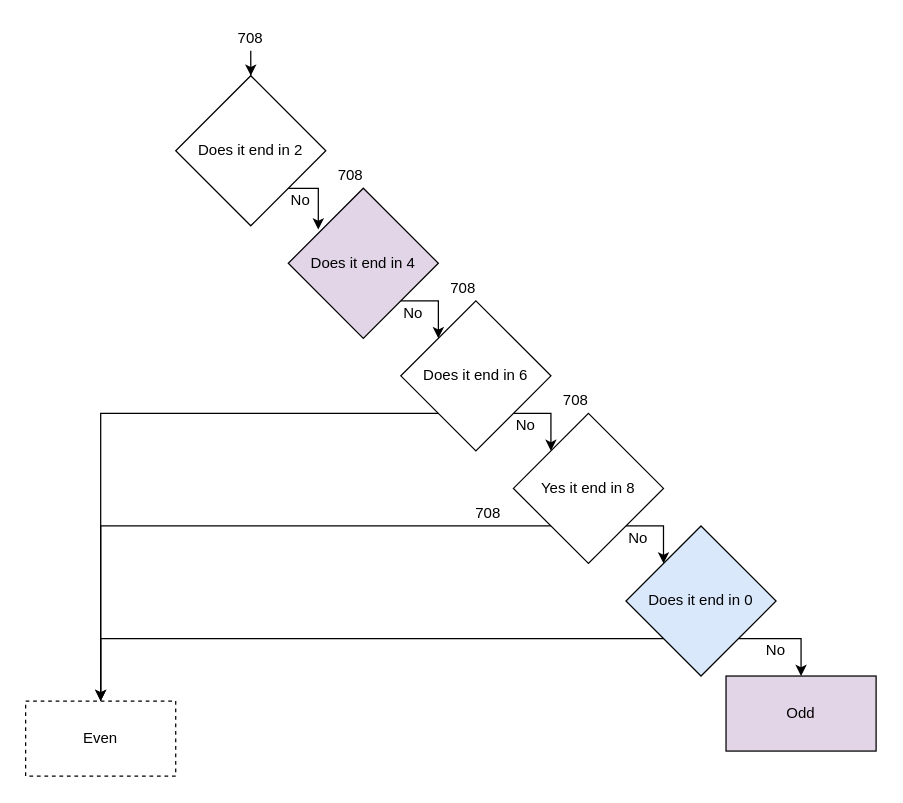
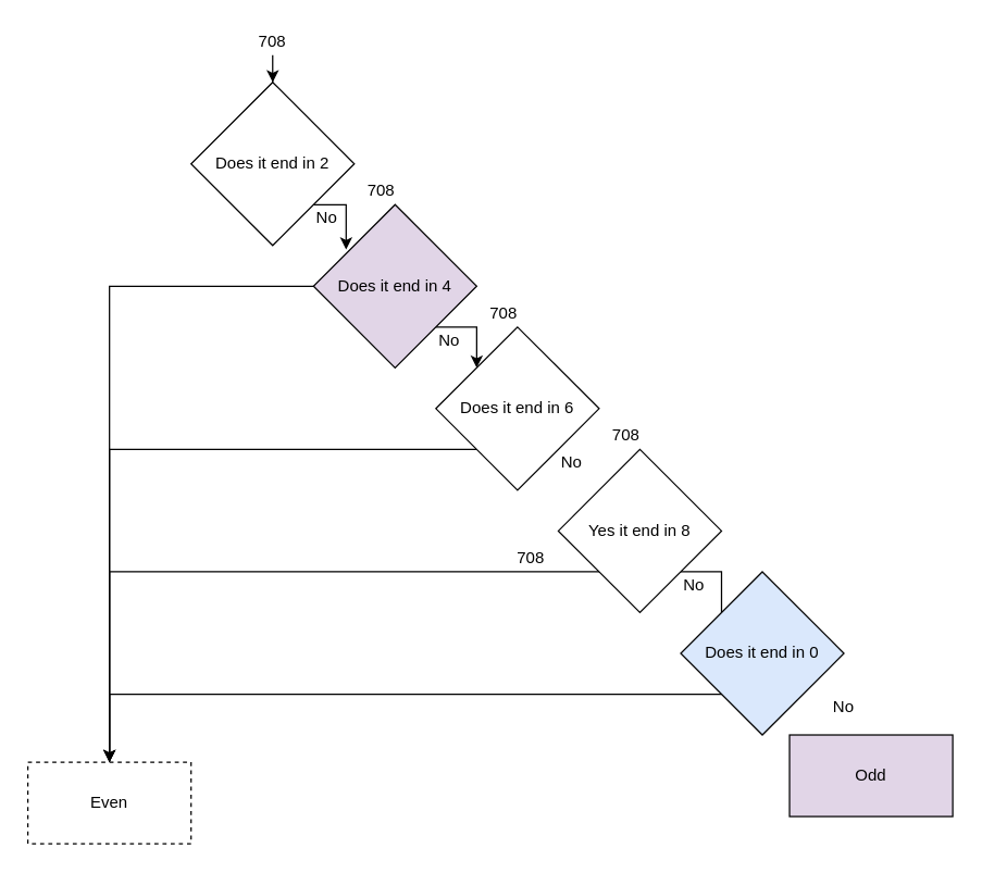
  <mxCell id="0" />
  <mxCell id="1" parent="0" />
  <mxCell id="2" style="edgeStyle=orthogonalEdgeStyle;rounded=0;orthogonalLoop=1;jettySize=auto;html=1;exitX=0.5;exitY=1;exitDx=0;exitDy=0;" parent="1" source="3" target="5" edge="1"><mxGeometry relative="1" as="geometry" /></mxCell>
  <mxCell id="3" value="708" style="text;html=1;strokeColor=none;fillColor=none;align=center;verticalAlign=middle;whiteSpace=wrap;rounded=0;" parent="1" vertex="1"><mxGeometry x="180" y="20" width="40" height="20" as="geometry" /></mxCell>
  <mxCell id="4" style="edgeStyle=orthogonalEdgeStyle;rounded=0;orthogonalLoop=1;jettySize=auto;html=1;exitX=1;exitY=1;exitDx=0;exitDy=0;entryX=0.2;entryY=0.275;entryDx=0;entryDy=0;entryPerimeter=0;" parent="1" source="5" target="10" edge="1"><mxGeometry relative="1" as="geometry"><Array as="points"><mxPoint x="254" y="150" /></Array></mxGeometry></mxCell>
  <mxCell id="5" value="Does it end in 2" style="rhombus;whiteSpace=wrap;html=1;" parent="1" vertex="1"><mxGeometry x="140" y="60" width="120" height="120" as="geometry" /></mxCell>
  <mxCell id="6" value="Even" style="rounded=0;whiteSpace=wrap;html=1;dashed=1;" parent="1" vertex="1"><mxGeometry x="20" y="560" width="120" height="60" as="geometry" /></mxCell>
  <mxCell id="7" value="Odd" style="rounded=0;whiteSpace=wrap;html=1;fillColor=#e1d5e7;" parent="1" vertex="1"><mxGeometry x="580" y="540" width="120" height="60" as="geometry" /></mxCell>
+ <mxCell id="8" style="edgeStyle=orthogonalEdgeStyle;rounded=0;orthogonalLoop=1;jettySize=auto;html=1;exitX=0;exitY=0.5;exitDx=0;exitDy=0;entryX=0.5;entryY=0;entryDx=0;entryDy=0;" parent="1" source="10" target="6" edge="1"><mxGeometry relative="1" as="geometry" /></mxCell>
  <mxCell id="9" style="edgeStyle=orthogonalEdgeStyle;rounded=0;orthogonalLoop=1;jettySize=auto;html=1;exitX=1;exitY=1;exitDx=0;exitDy=0;entryX=0;entryY=0;entryDx=0;entryDy=0;" parent="1" source="10" target="13" edge="1"><mxGeometry relative="1" as="geometry"><Array as="points"><mxPoint x="350" y="240" /></Array></mxGeometry></mxCell>
  <mxCell id="10" value="Does it end in 4" style="rhombus;whiteSpace=wrap;html=1;fillColor=#e1d5e7;" parent="1" vertex="1"><mxGeometry x="230" y="150" width="120" height="120" as="geometry" /></mxCell>
  <mxCell id="11" style="edgeStyle=orthogonalEdgeStyle;rounded=0;orthogonalLoop=1;jettySize=auto;html=1;exitX=0;exitY=1;exitDx=0;exitDy=0;entryX=0.5;entryY=0;entryDx=0;entryDy=0;" parent="1" source="13" target="6" edge="1"><mxGeometry relative="1" as="geometry" /></mxCell>
- <mxCell id="12" style="edgeStyle=orthogonalEdgeStyle;rounded=0;orthogonalLoop=1;jettySize=auto;html=1;exitX=1;exitY=1;exitDx=0;exitDy=0;entryX=0;entryY=0;entryDx=0;entryDy=0;" parent="1" source="13" target="16" edge="1"><mxGeometry relative="1" as="geometry"><Array as="points"><mxPoint x="440" y="330" /></Array></mxGeometry></mxCell>
  <mxCell id="13" value="Does it end in 6" style="rhombus;whiteSpace=wrap;html=1;" parent="1" vertex="1"><mxGeometry x="320" y="240" width="120" height="120" as="geometry" /></mxCell>
  <mxCell id="14" style="edgeStyle=orthogonalEdgeStyle;rounded=0;orthogonalLoop=1;jettySize=auto;html=1;exitX=0;exitY=1;exitDx=0;exitDy=0;entryX=0.5;entryY=0;entryDx=0;entryDy=0;" parent="1" source="16" target="6" edge="1"><mxGeometry relative="1" as="geometry" /></mxCell>
- <mxCell id="15" style="edgeStyle=orthogonalEdgeStyle;rounded=0;orthogonalLoop=1;jettySize=auto;html=1;exitX=1;exitY=1;exitDx=0;exitDy=0;entryX=0;entryY=0;entryDx=0;entryDy=0;" parent="1" source="16" target="19" edge="1"><mxGeometry relative="1" as="geometry"><Array as="points"><mxPoint x="530" y="420" /></Array></mxGeometry></mxCell>
+ <mxCell id="15" style="edgeStyle=orthogonalEdgeStyle;rounded=0;orthogonalLoop=1;jettySize=auto;html=1;exitX=1;exitY=1;exitDx=0;exitDy=0;entryX=0;entryY=0;entryDx=0;entryDy=0;endArrow=none;" parent="1" source="16" target="19" edge="1"><mxGeometry relative="1" as="geometry"><Array as="points"><mxPoint x="530" y="420" /></Array></mxGeometry></mxCell>
  <mxCell id="16" value="Yes it end in 8" style="rhombus;whiteSpace=wrap;html=1;" parent="1" vertex="1"><mxGeometry x="410" y="330" width="120" height="120" as="geometry" /></mxCell>
  <mxCell id="17" style="edgeStyle=orthogonalEdgeStyle;rounded=0;orthogonalLoop=1;jettySize=auto;html=1;exitX=0;exitY=1;exitDx=0;exitDy=0;entryX=0.5;entryY=0;entryDx=0;entryDy=0;endArrow=none;" parent="1" source="19" target="6" edge="1"><mxGeometry relative="1" as="geometry" /></mxCell>
- <mxCell id="18" style="edgeStyle=orthogonalEdgeStyle;rounded=0;orthogonalLoop=1;jettySize=auto;html=1;exitX=1;exitY=1;exitDx=0;exitDy=0;" parent="1" source="19" target="7" edge="1"><mxGeometry relative="1" as="geometry"><Array as="points"><mxPoint x="640" y="510" /></Array></mxGeometry></mxCell>
  <mxCell id="19" value="Does it end in 0" style="rhombus;whiteSpace=wrap;html=1;fillColor=#dae8fc;" parent="1" vertex="1"><mxGeometry x="500" y="420" width="120" height="120" as="geometry" /></mxCell>
  <mxCell id="20" value="&lt;div&gt;No&lt;/div&gt;" style="text;html=1;strokeColor=none;fillColor=none;align=center;verticalAlign=middle;whiteSpace=wrap;rounded=0;" parent="1" vertex="1"><mxGeometry x="220" y="150" width="40" height="20" as="geometry" /></mxCell>
  <mxCell id="21" value="&lt;div&gt;No&lt;/div&gt;" style="text;html=1;strokeColor=none;fillColor=none;align=center;verticalAlign=middle;whiteSpace=wrap;rounded=0;" parent="1" vertex="1"><mxGeometry x="310" y="240" width="40" height="20" as="geometry" /></mxCell>
  <mxCell id="22" value="&lt;div&gt;No&lt;/div&gt;" style="text;html=1;strokeColor=none;fillColor=none;align=center;verticalAlign=middle;whiteSpace=wrap;rounded=0;" parent="1" vertex="1"><mxGeometry x="400" y="330" width="40" height="20" as="geometry" /></mxCell>
  <mxCell id="23" value="&lt;div&gt;No&lt;/div&gt;" style="text;html=1;strokeColor=none;fillColor=none;align=center;verticalAlign=middle;whiteSpace=wrap;rounded=0;" parent="1" vertex="1"><mxGeometry x="490" y="420" width="40" height="20" as="geometry" /></mxCell>
  <mxCell id="24" value="&lt;div&gt;No&lt;/div&gt;" style="text;html=1;strokeColor=none;fillColor=none;align=center;verticalAlign=middle;whiteSpace=wrap;rounded=0;" parent="1" vertex="1"><mxGeometry x="600" y="510" width="40" height="20" as="geometry" /></mxCell>
  <mxCell id="25" value="708" style="text;html=1;strokeColor=none;fillColor=none;align=center;verticalAlign=middle;whiteSpace=wrap;rounded=0;" parent="1" vertex="1"><mxGeometry x="260" y="130" width="40" height="20" as="geometry" /></mxCell>
  <mxCell id="26" value="708" style="text;html=1;strokeColor=none;fillColor=none;align=center;verticalAlign=middle;whiteSpace=wrap;rounded=0;" parent="1" vertex="1"><mxGeometry x="350" y="220" width="40" height="20" as="geometry" /></mxCell>
  <mxCell id="27" value="708" style="text;html=1;strokeColor=none;fillColor=none;align=center;verticalAlign=middle;whiteSpace=wrap;rounded=0;" parent="1" vertex="1"><mxGeometry x="440" y="310" width="40" height="20" as="geometry" /></mxCell>
  <mxCell id="28" value="708" style="text;html=1;strokeColor=none;fillColor=none;align=center;verticalAlign=middle;whiteSpace=wrap;rounded=0;" parent="1" vertex="1"><mxGeometry x="370" y="400" width="40" height="20" as="geometry" /></mxCell>
